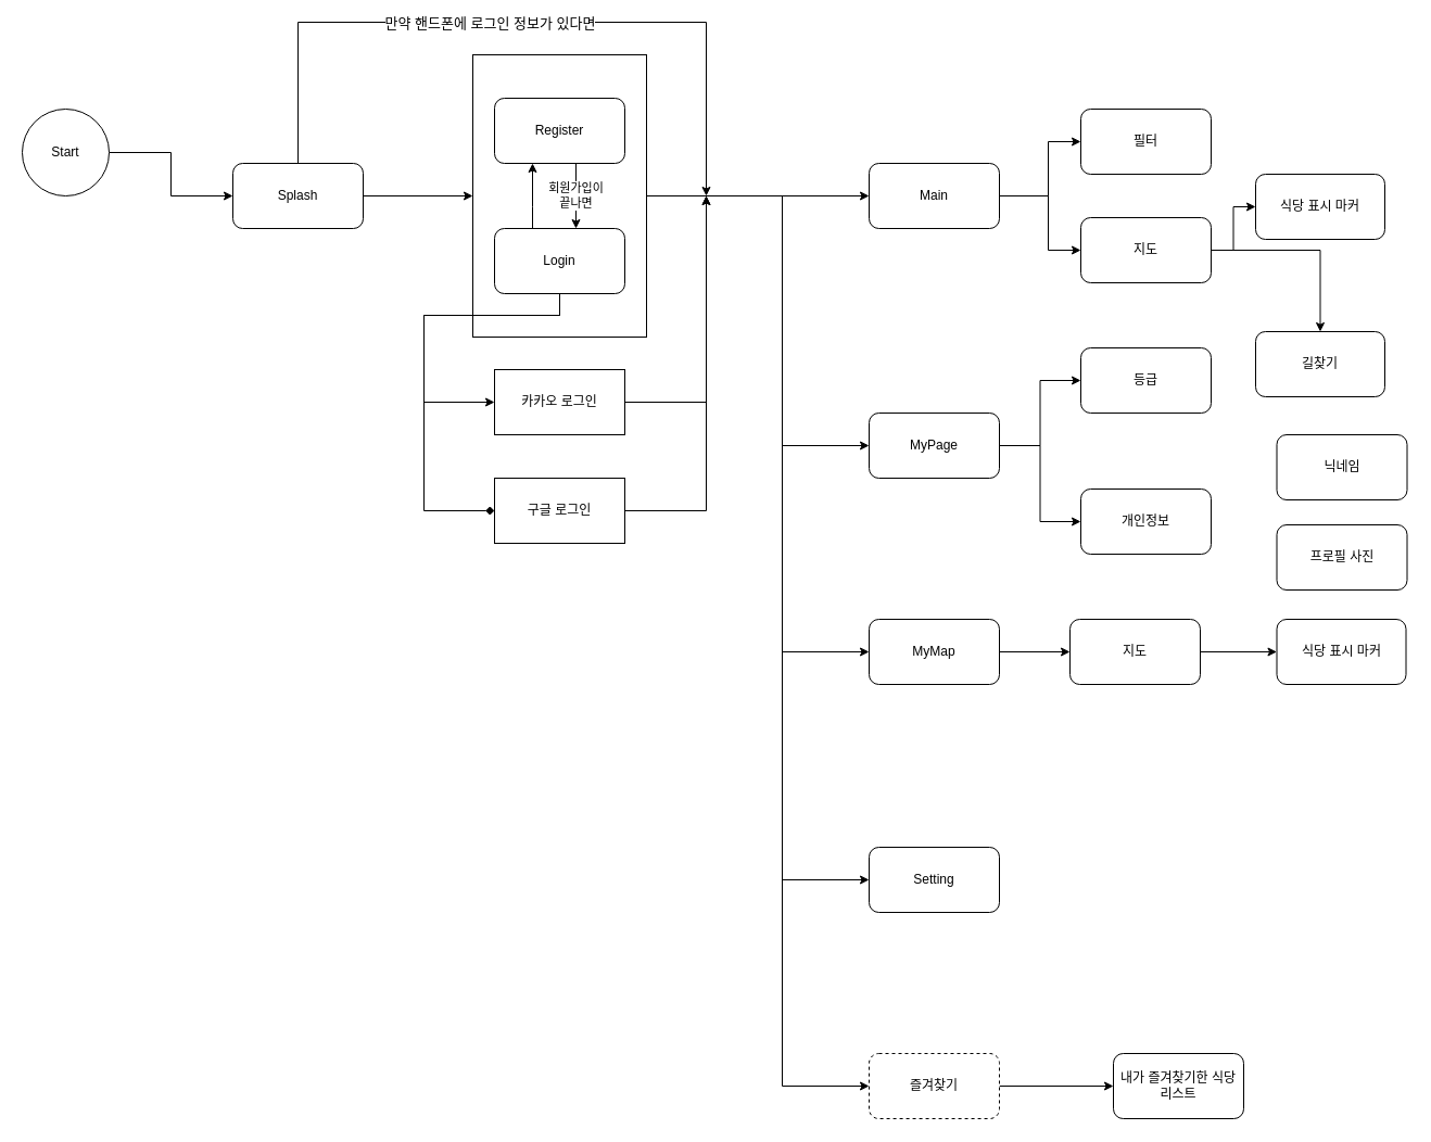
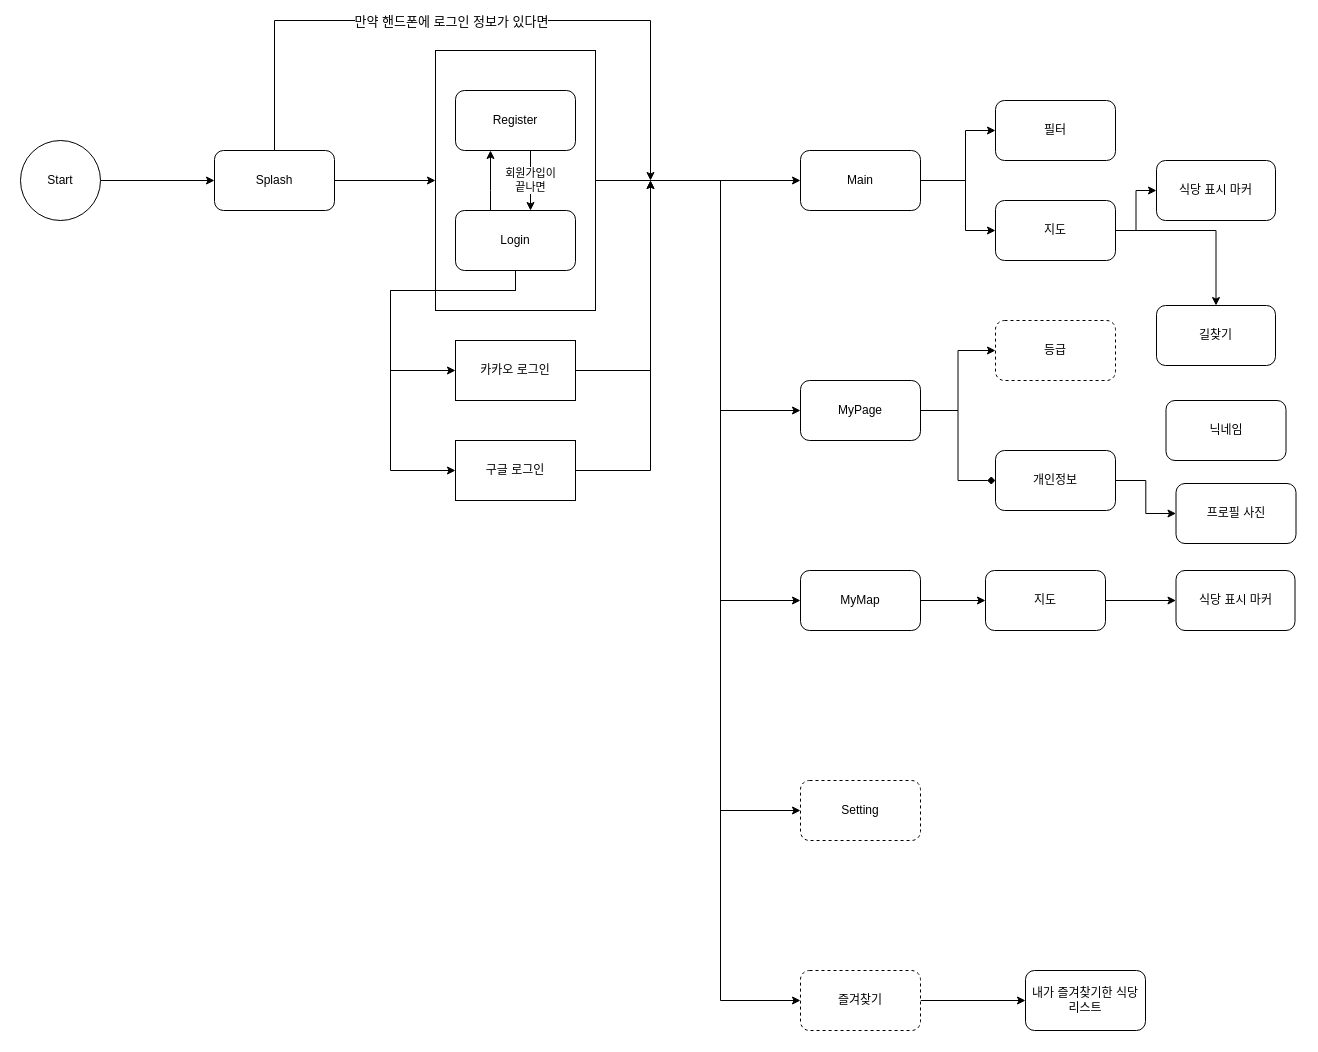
  <mxCell id="0" />
  <mxCell id="1" parent="0" />
  <mxCell id="2" value="" style="rounded=0;whiteSpace=wrap;html=1;fillColor=none;labelPosition=left;verticalLabelPosition=top;align=center;verticalAlign=bottom;textDirection=ltr;" parent="1" vertex="1"><mxGeometry x="435" y="50" width="160" height="260" as="geometry" /></mxCell>
  <mxCell id="3" style="edgeStyle=orthogonalEdgeStyle;rounded=0;orthogonalLoop=1;jettySize=auto;html=1;" parent="1" source="4" target="8" edge="1"><mxGeometry relative="1" as="geometry" /></mxCell>
- <mxCell id="4" value="Start" style="ellipse;whiteSpace=wrap;html=1;aspect=fixed;" parent="1" vertex="1"><mxGeometry x="20" y="100" width="80" height="80" as="geometry" /></mxCell>
+ <mxCell id="4" value="Start" style="ellipse;whiteSpace=wrap;html=1;aspect=fixed;" parent="1" vertex="1"><mxGeometry x="20" y="140" width="80" height="80" as="geometry" /></mxCell>
  <mxCell id="5" style="edgeStyle=orthogonalEdgeStyle;rounded=0;orthogonalLoop=1;jettySize=auto;html=1;" parent="1" source="8" edge="1"><mxGeometry relative="1" as="geometry"><mxPoint x="650" y="180" as="targetPoint" /><Array as="points"><mxPoint x="274" y="20" /><mxPoint x="650" y="20" /><mxPoint x="650" y="180" /></Array></mxGeometry></mxCell>
  <mxCell id="6" value="&lt;font style=&quot;font-size: 13px&quot;&gt;만약 핸드폰에 로그인 정보가 있다면&lt;/font&gt;" style="edgeLabel;html=1;align=center;verticalAlign=middle;resizable=0;points=[];" parent="5" vertex="1" connectable="0"><mxGeometry x="-0.098" y="2" relative="1" as="geometry"><mxPoint x="6" y="2" as="offset" /></mxGeometry></mxCell>
  <mxCell id="7" style="edgeStyle=orthogonalEdgeStyle;rounded=0;orthogonalLoop=1;jettySize=auto;html=1;" parent="1" source="8" target="2" edge="1"><mxGeometry relative="1" as="geometry" /></mxCell>
  <mxCell id="8" value="Splash" style="rounded=1;whiteSpace=wrap;html=1;" parent="1" vertex="1"><mxGeometry x="214" y="150" width="120" height="60" as="geometry" /></mxCell>
- <mxCell id="9" style="edgeStyle=orthogonalEdgeStyle;rounded=0;orthogonalLoop=1;jettySize=auto;html=1;endArrow=diamond;" parent="1" source="12" target="49" edge="1"><mxGeometry relative="1" as="geometry"><Array as="points"><mxPoint x="515" y="290" /><mxPoint x="390" y="290" /><mxPoint x="390" y="470" /></Array></mxGeometry></mxCell>
+ <mxCell id="9" style="edgeStyle=orthogonalEdgeStyle;rounded=0;orthogonalLoop=1;jettySize=auto;html=1;" parent="1" source="12" target="49" edge="1"><mxGeometry relative="1" as="geometry"><Array as="points"><mxPoint x="515" y="290" /><mxPoint x="390" y="290" /><mxPoint x="390" y="470" /></Array></mxGeometry></mxCell>
  <mxCell id="10" style="edgeStyle=orthogonalEdgeStyle;rounded=0;orthogonalLoop=1;jettySize=auto;html=1;" parent="1" source="12" target="25" edge="1"><mxGeometry relative="1" as="geometry"><Array as="points"><mxPoint x="490" y="190" /><mxPoint x="490" y="190" /></Array></mxGeometry></mxCell>
  <mxCell id="11" style="edgeStyle=orthogonalEdgeStyle;rounded=0;orthogonalLoop=1;jettySize=auto;html=1;entryX=0;entryY=0.5;entryDx=0;entryDy=0;" parent="1" source="12" target="47" edge="1"><mxGeometry relative="1" as="geometry"><Array as="points"><mxPoint x="515" y="290" /><mxPoint x="390" y="290" /><mxPoint x="390" y="370" /></Array></mxGeometry></mxCell>
  <mxCell id="12" value="Login" style="rounded=1;whiteSpace=wrap;html=1;" parent="1" vertex="1"><mxGeometry x="455" y="210" width="120" height="60" as="geometry" /></mxCell>
  <mxCell id="13" style="edgeStyle=orthogonalEdgeStyle;rounded=0;orthogonalLoop=1;jettySize=auto;html=1;entryX=0;entryY=0.5;entryDx=0;entryDy=0;" parent="1" source="15" target="31" edge="1"><mxGeometry relative="1" as="geometry"><Array as="points"><mxPoint x="965" y="180" /><mxPoint x="965" y="130" /></Array></mxGeometry></mxCell>
  <mxCell id="14" style="edgeStyle=orthogonalEdgeStyle;rounded=0;orthogonalLoop=1;jettySize=auto;html=1;" parent="1" source="15" target="34" edge="1"><mxGeometry relative="1" as="geometry"><Array as="points"><mxPoint x="965" y="180" /><mxPoint x="965" y="230" /></Array></mxGeometry></mxCell>
  <mxCell id="15" value="Main" style="rounded=1;whiteSpace=wrap;html=1;" parent="1" vertex="1"><mxGeometry x="800" y="150" width="120" height="60" as="geometry" /></mxCell>
  <mxCell id="16" style="edgeStyle=orthogonalEdgeStyle;rounded=0;orthogonalLoop=1;jettySize=auto;html=1;" parent="1" source="18" target="35" edge="1"><mxGeometry relative="1" as="geometry" /></mxCell>
- <mxCell id="17" style="edgeStyle=orthogonalEdgeStyle;rounded=0;orthogonalLoop=1;jettySize=auto;html=1;entryX=0;entryY=0.5;entryDx=0;entryDy=0;" parent="1" source="18" target="37" edge="1"><mxGeometry relative="1" as="geometry" /></mxCell>
+ <mxCell id="17" style="edgeStyle=orthogonalEdgeStyle;rounded=0;orthogonalLoop=1;jettySize=auto;html=1;entryX=0;entryY=0.5;entryDx=0;entryDy=0;endArrow=diamond;" parent="1" source="18" target="37" edge="1"><mxGeometry relative="1" as="geometry" /></mxCell>
  <mxCell id="18" value="MyPage" style="rounded=1;whiteSpace=wrap;html=1;" parent="1" vertex="1"><mxGeometry x="800" y="380" width="120" height="60" as="geometry" /></mxCell>
  <mxCell id="19" style="edgeStyle=orthogonalEdgeStyle;rounded=0;orthogonalLoop=1;jettySize=auto;html=1;entryX=0;entryY=0.5;entryDx=0;entryDy=0;" parent="1" source="20" target="41" edge="1"><mxGeometry relative="1" as="geometry" /></mxCell>
  <mxCell id="20" value="MyMap" style="rounded=1;whiteSpace=wrap;html=1;" parent="1" vertex="1"><mxGeometry x="800" y="570" width="120" height="60" as="geometry" /></mxCell>
- <mxCell id="21" value="Setting" style="rounded=1;whiteSpace=wrap;html=1;" parent="1" vertex="1"><mxGeometry x="800" y="780" width="120" height="60" as="geometry" /></mxCell>
+ <mxCell id="21" value="Setting" style="rounded=1;whiteSpace=wrap;html=1;dashed=1;" parent="1" vertex="1"><mxGeometry x="800" y="780" width="120" height="60" as="geometry" /></mxCell>
  <mxCell id="22" style="edgeStyle=orthogonalEdgeStyle;rounded=0;orthogonalLoop=1;jettySize=auto;html=1;" parent="1" source="23" target="45" edge="1"><mxGeometry relative="1" as="geometry" /></mxCell>
  <mxCell id="23" value="즐겨찾기" style="rounded=1;whiteSpace=wrap;html=1;dashed=1;" parent="1" vertex="1"><mxGeometry x="800" y="970" width="120" height="60" as="geometry" /></mxCell>
  <mxCell id="24" value="회원가입이 &lt;br&gt;끝나면" style="edgeStyle=orthogonalEdgeStyle;rounded=0;orthogonalLoop=1;jettySize=auto;html=1;" parent="1" source="25" target="12" edge="1"><mxGeometry relative="1" as="geometry"><Array as="points"><mxPoint x="530" y="180" /><mxPoint x="530" y="180" /></Array></mxGeometry></mxCell>
  <mxCell id="25" value="Register" style="rounded=1;whiteSpace=wrap;html=1;" parent="1" vertex="1"><mxGeometry x="455" y="90" width="120" height="60" as="geometry" /></mxCell>
  <mxCell id="26" style="edgeStyle=orthogonalEdgeStyle;rounded=0;orthogonalLoop=1;jettySize=auto;html=1;" parent="1" source="2" target="15" edge="1"><mxGeometry relative="1" as="geometry" /></mxCell>
  <mxCell id="27" style="edgeStyle=orthogonalEdgeStyle;rounded=0;orthogonalLoop=1;jettySize=auto;html=1;" parent="1" source="2" target="18" edge="1"><mxGeometry relative="1" as="geometry"><Array as="points"><mxPoint x="720" y="180" /><mxPoint x="720" y="410" /></Array></mxGeometry></mxCell>
  <mxCell id="28" style="edgeStyle=orthogonalEdgeStyle;rounded=0;orthogonalLoop=1;jettySize=auto;html=1;" parent="1" source="2" target="20" edge="1"><mxGeometry relative="1" as="geometry"><Array as="points"><mxPoint x="720" y="180" /><mxPoint x="720" y="600" /></Array></mxGeometry></mxCell>
  <mxCell id="29" style="edgeStyle=orthogonalEdgeStyle;rounded=0;orthogonalLoop=1;jettySize=auto;html=1;" parent="1" source="2" target="21" edge="1"><mxGeometry relative="1" as="geometry"><Array as="points"><mxPoint x="720" y="180" /><mxPoint x="720" y="810" /></Array></mxGeometry></mxCell>
  <mxCell id="30" style="edgeStyle=orthogonalEdgeStyle;rounded=0;orthogonalLoop=1;jettySize=auto;html=1;" parent="1" source="2" target="23" edge="1"><mxGeometry relative="1" as="geometry"><Array as="points"><mxPoint x="720" y="180" /><mxPoint x="720" y="1000" /></Array></mxGeometry></mxCell>
  <mxCell id="31" value="필터" style="rounded=1;whiteSpace=wrap;html=1;" parent="1" vertex="1"><mxGeometry x="995" y="100" width="120" height="60" as="geometry" /></mxCell>
  <mxCell id="32" style="edgeStyle=orthogonalEdgeStyle;rounded=0;orthogonalLoop=1;jettySize=auto;html=1;" parent="1" source="34" target="42" edge="1"><mxGeometry relative="1" as="geometry" /></mxCell>
  <mxCell id="33" style="edgeStyle=orthogonalEdgeStyle;rounded=0;orthogonalLoop=1;jettySize=auto;html=1;" parent="1" source="34" target="43" edge="1"><mxGeometry relative="1" as="geometry" /></mxCell>
  <mxCell id="34" value="지도" style="rounded=1;whiteSpace=wrap;html=1;" parent="1" vertex="1"><mxGeometry x="995" y="200" width="120" height="60" as="geometry" /></mxCell>
- <mxCell id="35" value="등급" style="rounded=1;whiteSpace=wrap;html=1;" parent="1" vertex="1"><mxGeometry x="995" y="320" width="120" height="60" as="geometry" /></mxCell>
+ <mxCell id="35" value="등급" style="rounded=1;whiteSpace=wrap;html=1;dashed=1;" parent="1" vertex="1"><mxGeometry x="995" y="320" width="120" height="60" as="geometry" /></mxCell>
+ <mxCell id="36" style="edgeStyle=orthogonalEdgeStyle;rounded=0;orthogonalLoop=1;jettySize=auto;html=1;" parent="1" source="37" target="39" edge="1"><mxGeometry relative="1" as="geometry" /></mxCell>
  <mxCell id="37" value="개인정보" style="rounded=1;whiteSpace=wrap;html=1;" parent="1" vertex="1"><mxGeometry x="995" y="450" width="120" height="60" as="geometry" /></mxCell>
- <mxCell id="38" value="닉네임" style="rounded=1;whiteSpace=wrap;html=1;" parent="1" vertex="1"><mxGeometry x="1175.5" y="400" width="120" height="60" as="geometry" /></mxCell>
+ <mxCell id="38" value="닉네임" style="rounded=1;whiteSpace=wrap;html=1;" parent="1" vertex="1"><mxGeometry x="1165.5" y="400" width="120" height="60" as="geometry" /></mxCell>
  <mxCell id="39" value="프로필 사진" style="rounded=1;whiteSpace=wrap;html=1;" parent="1" vertex="1"><mxGeometry x="1175.5" y="483" width="120" height="60" as="geometry" /></mxCell>
  <mxCell id="40" style="edgeStyle=orthogonalEdgeStyle;rounded=0;orthogonalLoop=1;jettySize=auto;html=1;" parent="1" source="41" target="44" edge="1"><mxGeometry relative="1" as="geometry" /></mxCell>
  <mxCell id="41" value="지도" style="rounded=1;whiteSpace=wrap;html=1;" parent="1" vertex="1"><mxGeometry x="985" y="570" width="120" height="60" as="geometry" /></mxCell>
  <mxCell id="42" value="식당 표시 마커" style="rounded=1;whiteSpace=wrap;html=1;" parent="1" vertex="1"><mxGeometry x="1156" y="160" width="119" height="60" as="geometry" /></mxCell>
  <mxCell id="43" value="길찾기" style="rounded=1;whiteSpace=wrap;html=1;" parent="1" vertex="1"><mxGeometry x="1156" y="305" width="119" height="60" as="geometry" /></mxCell>
  <mxCell id="44" value="식당 표시 마커" style="rounded=1;whiteSpace=wrap;html=1;" parent="1" vertex="1"><mxGeometry x="1175.5" y="570" width="119" height="60" as="geometry" /></mxCell>
  <mxCell id="45" value="내가 즐겨찾기한 식당 리스트" style="rounded=1;whiteSpace=wrap;html=1;" parent="1" vertex="1"><mxGeometry x="1025" y="970" width="120" height="60" as="geometry" /></mxCell>
  <mxCell id="46" style="edgeStyle=orthogonalEdgeStyle;rounded=0;orthogonalLoop=1;jettySize=auto;html=1;" parent="1" source="47" edge="1"><mxGeometry relative="1" as="geometry"><mxPoint x="650" y="180" as="targetPoint" /><Array as="points"><mxPoint x="650" y="370" /><mxPoint x="650" y="180" /></Array></mxGeometry></mxCell>
  <mxCell id="47" value="카카오 로그인" style="rounded=0;whiteSpace=wrap;html=1;fillColor=none;" parent="1" vertex="1"><mxGeometry x="455" y="340" width="120" height="60" as="geometry" /></mxCell>
  <mxCell id="48" style="edgeStyle=orthogonalEdgeStyle;rounded=0;orthogonalLoop=1;jettySize=auto;html=1;" parent="1" source="49" edge="1"><mxGeometry relative="1" as="geometry"><mxPoint x="650" y="180" as="targetPoint" /><Array as="points"><mxPoint x="650" y="470" /><mxPoint x="650" y="180" /></Array></mxGeometry></mxCell>
  <mxCell id="49" value="구글 로그인" style="rounded=0;whiteSpace=wrap;html=1;fillColor=none;" parent="1" vertex="1"><mxGeometry x="455" y="440" width="120" height="60" as="geometry" /></mxCell>
